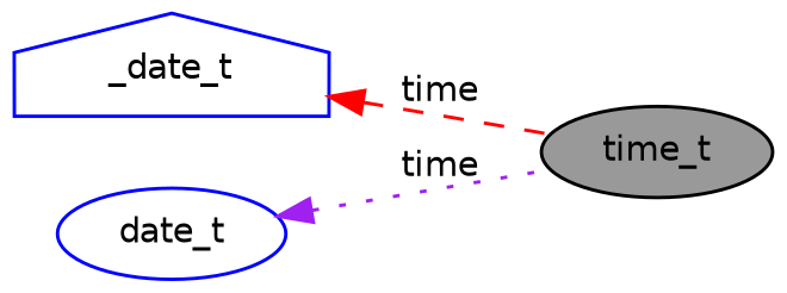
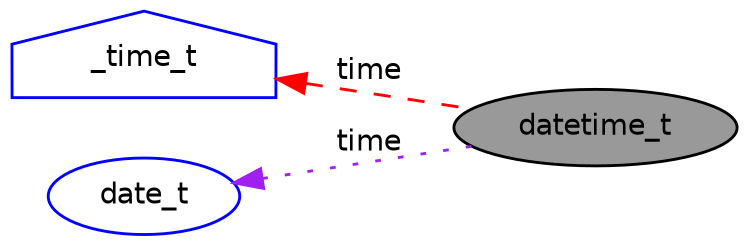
  digraph {
    rankdir=LR
    node [color=blue fillcolor=white fontname=Helvetica fontsize=10 shape=ellipse style=filled]
    edge [dir=back fontname=Helvetica fontsize=10 labelfontname=Helvetica labelfontsize=10]
-   n1 [color=black fillcolor=grey60 fontcolor=black height=0.2 label=time_t width=0.4]
-   n2 [height=0.2 label=_date_t shape=house width=0.4]
+   n1 [color=black fillcolor=grey60 fontcolor=black height=0.2 label=datetime_t width=0.4]
+   n2 [height=0.2 label=_time_t shape=house width=0.4]
    n3 [height=0.2 label=date_t width=0.4]
    n2 -> n1 [color=red label=" time" style=dashed]
    n3 -> n1 [color=purple label=" time" style=dotted]
  }
